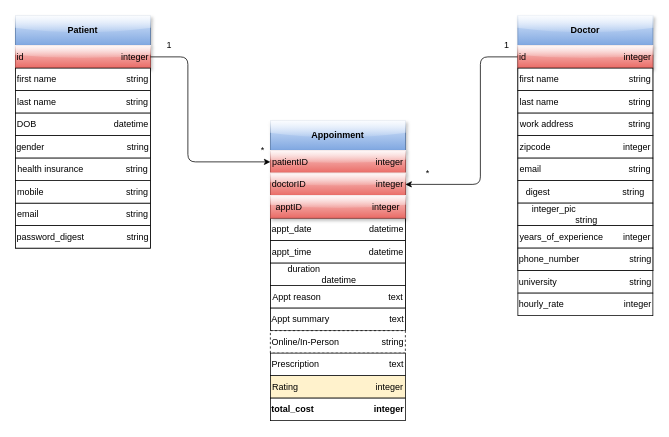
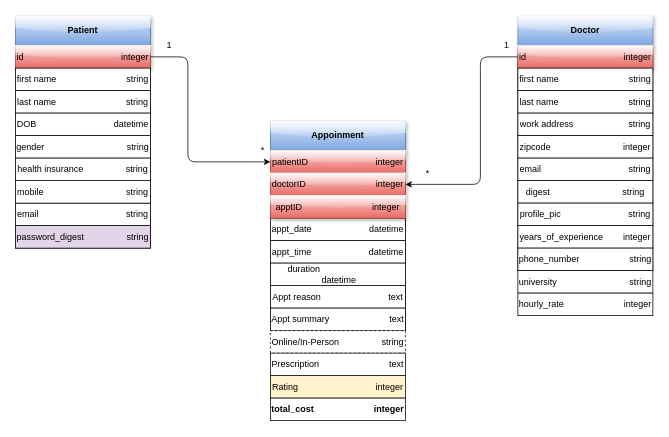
  <mxCell id="0" />
  <mxCell id="1" parent="0" />
  <mxCell id="2" value="" style="rounded=0;whiteSpace=wrap;html=1;" parent="1" vertex="1"><mxGeometry x="20" y="20" width="180" height="310" as="geometry" /></mxCell>
  <mxCell id="3" value="&lt;b&gt;Patient&lt;/b&gt;" style="rounded=0;whiteSpace=wrap;html=1;color;blue" parent="1" vertex="1"><mxGeometry x="20" y="20" width="180" height="40" as="geometry" /></mxCell>
  <mxCell id="4" value="id&amp;nbsp; &amp;nbsp; &amp;nbsp; &amp;nbsp; &amp;nbsp; &amp;nbsp; &amp;nbsp; &amp;nbsp; &amp;nbsp; &amp;nbsp; &amp;nbsp; &amp;nbsp; &amp;nbsp; &amp;nbsp; &amp;nbsp; &amp;nbsp; &amp;nbsp; &amp;nbsp; &amp;nbsp; &amp;nbsp;integer" style="rounded=0;whiteSpace=wrap;html=1;color;red" parent="1" vertex="1"><mxGeometry x="20" y="60" width="180" height="30" as="geometry" /></mxCell>
  <mxCell id="5" value="first name&amp;nbsp; &amp;nbsp; &amp;nbsp; &amp;nbsp; &amp;nbsp; &amp;nbsp; &amp;nbsp; &amp;nbsp; &amp;nbsp; &amp;nbsp; &amp;nbsp; &amp;nbsp; &amp;nbsp; &amp;nbsp; string" style="rounded=0;whiteSpace=wrap;html=1;" parent="1" vertex="1"><mxGeometry x="20" y="90" width="180" height="30" as="geometry" /></mxCell>
  <mxCell id="6" value="last name&amp;nbsp; &amp;nbsp; &amp;nbsp; &amp;nbsp; &amp;nbsp; &amp;nbsp; &amp;nbsp; &amp;nbsp; &amp;nbsp; &amp;nbsp; &amp;nbsp; &amp;nbsp; &amp;nbsp; &amp;nbsp; string" style="rounded=0;whiteSpace=wrap;html=1;" parent="1" vertex="1"><mxGeometry x="20" y="120" width="180" height="30" as="geometry" /></mxCell>
  <mxCell id="7" value="DOB&amp;nbsp; &amp;nbsp; &amp;nbsp; &amp;nbsp; &amp;nbsp; &amp;nbsp; &amp;nbsp; &amp;nbsp; &amp;nbsp; &amp;nbsp; &amp;nbsp; &amp;nbsp; &amp;nbsp; &amp;nbsp; &amp;nbsp; &amp;nbsp;datetime" style="rounded=0;whiteSpace=wrap;html=1;" parent="1" vertex="1"><mxGeometry x="20" y="150" width="180" height="30" as="geometry" /></mxCell>
  <mxCell id="8" value="email&amp;nbsp; &amp;nbsp; &amp;nbsp; &amp;nbsp; &amp;nbsp; &amp;nbsp; &amp;nbsp; &amp;nbsp; &amp;nbsp; &amp;nbsp; &amp;nbsp; &amp;nbsp; &amp;nbsp; &amp;nbsp; &amp;nbsp; &amp;nbsp; &amp;nbsp; &amp;nbsp;string" style="rounded=0;whiteSpace=wrap;html=1;" parent="1" vertex="1"><mxGeometry x="20" y="270" width="180" height="30" as="geometry" /></mxCell>
  <mxCell id="9" value="" style="rounded=0;whiteSpace=wrap;html=1;" parent="1" vertex="1"><mxGeometry x="360" y="160" width="180" height="280" as="geometry" /></mxCell>
  <mxCell id="10" value="&lt;b&gt;Appoinment&lt;/b&gt;" style="rounded=0;whiteSpace=wrap;html=1;color;blue" parent="1" vertex="1"><mxGeometry x="360" y="160" width="180" height="40" as="geometry" /></mxCell>
  <mxCell id="11" value="patientID&amp;nbsp; &amp;nbsp; &amp;nbsp; &amp;nbsp; &amp;nbsp; &amp;nbsp; &amp;nbsp; &amp;nbsp; &amp;nbsp; &amp;nbsp; &amp;nbsp; &amp;nbsp; &amp;nbsp; &amp;nbsp;integer" style="rounded=0;whiteSpace=wrap;html=1;color;red" parent="1" vertex="1"><mxGeometry x="360" y="200" width="180" height="30" as="geometry" /></mxCell>
  <mxCell id="12" value="doctorID&amp;nbsp; &amp;nbsp; &amp;nbsp; &amp;nbsp; &amp;nbsp; &amp;nbsp; &amp;nbsp; &amp;nbsp; &amp;nbsp; &amp;nbsp; &amp;nbsp; &amp;nbsp; &amp;nbsp; &amp;nbsp; integer" style="rounded=0;whiteSpace=wrap;html=1;color;red" parent="1" vertex="1"><mxGeometry x="360" y="230" width="180" height="30" as="geometry" /></mxCell>
  <mxCell id="13" value="appt_date&amp;nbsp; &amp;nbsp; &amp;nbsp; &amp;nbsp; &amp;nbsp; &amp;nbsp; &amp;nbsp; &amp;nbsp; &amp;nbsp; &amp;nbsp; &amp;nbsp; &amp;nbsp;datetime" style="rounded=0;whiteSpace=wrap;html=1;" parent="1" vertex="1"><mxGeometry x="360" y="290" width="180" height="30" as="geometry" /></mxCell>
  <mxCell id="14" value="appt_time&amp;nbsp; &amp;nbsp; &amp;nbsp; &amp;nbsp; &amp;nbsp; &amp;nbsp; &amp;nbsp; &amp;nbsp; &amp;nbsp; &amp;nbsp; &amp;nbsp; &amp;nbsp;datetime" style="rounded=0;whiteSpace=wrap;html=1;" parent="1" vertex="1"><mxGeometry x="360" y="320" width="180" height="30" as="geometry" /></mxCell>
  <mxCell id="15" value="Appt reason&amp;nbsp; &amp;nbsp; &amp;nbsp; &amp;nbsp; &amp;nbsp; &amp;nbsp; &amp;nbsp; &amp;nbsp; &amp;nbsp; &amp;nbsp; &amp;nbsp; &amp;nbsp; &amp;nbsp; &amp;nbsp;text" style="rounded=0;whiteSpace=wrap;html=1;" parent="1" vertex="1"><mxGeometry x="360" y="380" width="180" height="30" as="geometry" /></mxCell>
  <mxCell id="16" value="Appt summary&amp;nbsp; &amp;nbsp; &amp;nbsp; &amp;nbsp; &amp;nbsp; &amp;nbsp; &amp;nbsp; &amp;nbsp; &amp;nbsp; &amp;nbsp; &amp;nbsp; &amp;nbsp; text" style="rounded=0;whiteSpace=wrap;html=1;" parent="1" vertex="1"><mxGeometry x="360" y="410" width="180" height="30" as="geometry" /></mxCell>
  <mxCell id="17" value="Online/In-Person&amp;nbsp; &amp;nbsp; &amp;nbsp; &amp;nbsp; &amp;nbsp; &amp;nbsp; &amp;nbsp; &amp;nbsp; &amp;nbsp;string" style="rounded=0;whiteSpace=wrap;html=1;dashed=1;" parent="1" vertex="1"><mxGeometry x="360" y="440" width="180" height="30" as="geometry" /></mxCell>
  <mxCell id="18" value="&lt;b&gt;Doctor&lt;/b&gt;" style="rounded=0;whiteSpace=wrap;html=1;color;blue" parent="1" vertex="1"><mxGeometry x="690" y="20" width="180" height="40" as="geometry" /></mxCell>
  <mxCell id="19" value="" style="rounded=0;whiteSpace=wrap;html=1;" parent="1" vertex="1"><mxGeometry x="690" y="60" width="180" height="300" as="geometry" /></mxCell>
  <mxCell id="20" style="edgeStyle=none;html=1;exitX=0;exitY=0.5;exitDx=0;exitDy=0;entryX=1;entryY=0.5;entryDx=0;entryDy=0;" parent="1" source="21" target="12" edge="1"><mxGeometry relative="1" as="geometry"><Array as="points"><mxPoint x="640" y="75" /><mxPoint x="640" y="245" /></Array></mxGeometry></mxCell>
  <mxCell id="21" value="id&amp;nbsp; &amp;nbsp; &amp;nbsp; &amp;nbsp; &amp;nbsp; &amp;nbsp; &amp;nbsp; &amp;nbsp; &amp;nbsp; &amp;nbsp; &amp;nbsp; &amp;nbsp; &amp;nbsp; &amp;nbsp; &amp;nbsp; &amp;nbsp; &amp;nbsp; &amp;nbsp; &amp;nbsp; &amp;nbsp;integer" style="rounded=0;whiteSpace=wrap;html=1;color;red" parent="1" vertex="1"><mxGeometry x="690" y="60" width="180" height="30" as="geometry" /></mxCell>
  <mxCell id="22" value="first name&amp;nbsp; &amp;nbsp; &amp;nbsp; &amp;nbsp; &amp;nbsp; &amp;nbsp; &amp;nbsp; &amp;nbsp; &amp;nbsp; &amp;nbsp; &amp;nbsp; &amp;nbsp; &amp;nbsp; &amp;nbsp; string" style="rounded=0;whiteSpace=wrap;html=1;" parent="1" vertex="1"><mxGeometry x="690" y="90" width="180" height="30" as="geometry" /></mxCell>
  <mxCell id="23" value="last name&amp;nbsp; &amp;nbsp; &amp;nbsp; &amp;nbsp; &amp;nbsp; &amp;nbsp; &amp;nbsp; &amp;nbsp; &amp;nbsp; &amp;nbsp; &amp;nbsp; &amp;nbsp; &amp;nbsp; &amp;nbsp; string" style="rounded=0;whiteSpace=wrap;html=1;" parent="1" vertex="1"><mxGeometry x="690" y="120" width="180" height="30" as="geometry" /></mxCell>
  <mxCell id="24" value="work address&amp;nbsp; &amp;nbsp; &amp;nbsp; &amp;nbsp; &amp;nbsp; &amp;nbsp; &amp;nbsp; &amp;nbsp; &amp;nbsp; &amp;nbsp; &amp;nbsp; string" style="rounded=0;whiteSpace=wrap;html=1;" parent="1" vertex="1"><mxGeometry x="690" y="150" width="180" height="30" as="geometry" /></mxCell>
  <mxCell id="25" value="zipcode&amp;nbsp; &amp;nbsp; &amp;nbsp; &amp;nbsp; &amp;nbsp; &amp;nbsp; &amp;nbsp; &amp;nbsp; &amp;nbsp; &amp;nbsp; &amp;nbsp; &amp;nbsp; &amp;nbsp; &amp;nbsp; &amp;nbsp;integer" style="rounded=0;whiteSpace=wrap;html=1;" parent="1" vertex="1"><mxGeometry x="690" y="180" width="180" height="30" as="geometry" /></mxCell>
  <mxCell id="26" value="email&amp;nbsp; &amp;nbsp; &amp;nbsp; &amp;nbsp; &amp;nbsp; &amp;nbsp; &amp;nbsp; &amp;nbsp; &amp;nbsp; &amp;nbsp; &amp;nbsp; &amp;nbsp; &amp;nbsp; &amp;nbsp; &amp;nbsp; &amp;nbsp; &amp;nbsp; &amp;nbsp;string" style="rounded=0;whiteSpace=wrap;html=1;" parent="1" vertex="1"><mxGeometry x="690" y="210" width="180" height="30" as="geometry" /></mxCell>
  <mxCell id="27" value="digest&amp;nbsp; &amp;nbsp; &amp;nbsp; &amp;nbsp; &amp;nbsp; &amp;nbsp; &amp;nbsp; &amp;nbsp; &amp;nbsp; &amp;nbsp; &amp;nbsp; &amp;nbsp; &amp;nbsp; &amp;nbsp; &amp;nbsp;string" style="rounded=0;whiteSpace=wrap;html=1;" parent="1" vertex="1"><mxGeometry x="690" y="240" width="180" height="30" as="geometry" /></mxCell>
- <mxCell id="28" value="integer_pic&amp;nbsp; &amp;nbsp; &amp;nbsp; &amp;nbsp; &amp;nbsp; &amp;nbsp; &amp;nbsp; &amp;nbsp; &amp;nbsp; &amp;nbsp; &amp;nbsp; &amp;nbsp; &amp;nbsp; &amp;nbsp;string" style="rounded=0;whiteSpace=wrap;html=1;" parent="1" vertex="1"><mxGeometry x="690" y="270" width="180" height="30" as="geometry" /></mxCell>
+ <mxCell id="28" value="profile_pic&amp;nbsp; &amp;nbsp; &amp;nbsp; &amp;nbsp; &amp;nbsp; &amp;nbsp; &amp;nbsp; &amp;nbsp; &amp;nbsp; &amp;nbsp; &amp;nbsp; &amp;nbsp; &amp;nbsp; &amp;nbsp;string" style="rounded=0;whiteSpace=wrap;html=1;" parent="1" vertex="1"><mxGeometry x="690" y="270" width="180" height="30" as="geometry" /></mxCell>
  <mxCell id="29" value="years_of_experience&amp;nbsp; &amp;nbsp; &amp;nbsp; &amp;nbsp; integer" style="rounded=0;whiteSpace=wrap;html=1;" parent="1" vertex="1"><mxGeometry x="690" y="300" width="180" height="30" as="geometry" /></mxCell>
  <mxCell id="30" value="" style="rounded=0;whiteSpace=wrap;html=1;" parent="1" vertex="1"><mxGeometry x="360" y="500" width="180" as="geometry" /></mxCell>
  <mxCell id="31" value="Rating&amp;nbsp; &amp;nbsp; &amp;nbsp; &amp;nbsp; &amp;nbsp; &amp;nbsp; &amp;nbsp; &amp;nbsp; &amp;nbsp; &amp;nbsp; &amp;nbsp; &amp;nbsp; &amp;nbsp; &amp;nbsp; &amp;nbsp; &amp;nbsp;integer" style="rounded=0;whiteSpace=wrap;html=1;fillColor=#fff2cc;" parent="1" vertex="1"><mxGeometry x="360" y="500" width="180" height="30" as="geometry" /></mxCell>
  <mxCell id="32" value="Prescription&amp;nbsp; &amp;nbsp; &amp;nbsp; &amp;nbsp; &amp;nbsp; &amp;nbsp; &amp;nbsp; &amp;nbsp; &amp;nbsp; &amp;nbsp; &amp;nbsp; &amp;nbsp; &amp;nbsp; &amp;nbsp; text" style="rounded=0;whiteSpace=wrap;html=1;" parent="1" vertex="1"><mxGeometry x="360" y="470" width="180" height="30" as="geometry" /></mxCell>
  <mxCell id="33" value="mobile&amp;nbsp; &amp;nbsp; &amp;nbsp; &amp;nbsp; &amp;nbsp; &amp;nbsp; &amp;nbsp; &amp;nbsp; &amp;nbsp; &amp;nbsp; &amp;nbsp; &amp;nbsp; &amp;nbsp; &amp;nbsp; &amp;nbsp; &amp;nbsp; &amp;nbsp;string" style="rounded=0;whiteSpace=wrap;html=1;" parent="1" vertex="1"><mxGeometry x="20" y="240" width="180" height="30" as="geometry" /></mxCell>
  <mxCell id="34" value="phone_number&amp;nbsp; &amp;nbsp; &amp;nbsp; &amp;nbsp; &amp;nbsp; &amp;nbsp; &amp;nbsp; &amp;nbsp; &amp;nbsp; &amp;nbsp; string" style="rounded=0;whiteSpace=wrap;html=1;" parent="1" vertex="1"><mxGeometry x="690" y="330" width="180" height="30" as="geometry" /></mxCell>
  <mxCell id="35" value="" style="edgeStyle=elbowEdgeStyle;elbow=horizontal;endArrow=classic;html=1;exitX=1;exitY=0.5;exitDx=0;exitDy=0;entryX=0;entryY=0.5;entryDx=0;entryDy=0;" parent="1" source="4" target="11" edge="1"><mxGeometry width="50" height="50" relative="1" as="geometry"><mxPoint x="240" y="150" as="sourcePoint" /><mxPoint x="290" y="100" as="targetPoint" /><Array as="points"><mxPoint x="250" y="210" /></Array></mxGeometry></mxCell>
- <mxCell id="36" value="password_digest&amp;nbsp; &amp;nbsp; &amp;nbsp; &amp;nbsp; &amp;nbsp; &amp;nbsp; &amp;nbsp; &amp;nbsp; &amp;nbsp;string" style="rounded=0;whiteSpace=wrap;html=1;" parent="1" vertex="1"><mxGeometry x="20" y="300" width="180" height="30" as="geometry" /></mxCell>
+ <mxCell id="36" value="password_digest&amp;nbsp; &amp;nbsp; &amp;nbsp; &amp;nbsp; &amp;nbsp; &amp;nbsp; &amp;nbsp; &amp;nbsp; &amp;nbsp;string" style="rounded=0;whiteSpace=wrap;html=1;fillColor=#e1d5e7;" parent="1" vertex="1"><mxGeometry x="20" y="300" width="180" height="30" as="geometry" /></mxCell>
  <mxCell id="37" value="*" style="text;html=1;strokeColor=none;fillColor=none;align=center;verticalAlign=middle;whiteSpace=wrap;rounded=0;" parent="1" vertex="1"><mxGeometry x="320" y="185" width="60" height="30" as="geometry" /></mxCell>
  <mxCell id="38" value="*" style="text;html=1;strokeColor=none;fillColor=none;align=center;verticalAlign=middle;whiteSpace=wrap;rounded=0;" parent="1" vertex="1"><mxGeometry x="540" y="215" width="60" height="30" as="geometry" /></mxCell>
  <mxCell id="39" value="gender&amp;nbsp; &amp;nbsp; &amp;nbsp; &amp;nbsp; &amp;nbsp; &amp;nbsp; &amp;nbsp; &amp;nbsp; &amp;nbsp; &amp;nbsp; &amp;nbsp; &amp;nbsp; &amp;nbsp; &amp;nbsp; &amp;nbsp; &amp;nbsp; &amp;nbsp;string" style="rounded=0;whiteSpace=wrap;html=1;" parent="1" vertex="1"><mxGeometry x="20" y="180" width="180" height="30" as="geometry" /></mxCell>
  <mxCell id="40" value="university&amp;nbsp; &amp;nbsp; &amp;nbsp; &amp;nbsp; &amp;nbsp; &amp;nbsp; &amp;nbsp; &amp;nbsp; &amp;nbsp; &amp;nbsp; &amp;nbsp; &amp;nbsp; &amp;nbsp; &amp;nbsp; &amp;nbsp;string" style="rounded=0;whiteSpace=wrap;html=1;" parent="1" vertex="1"><mxGeometry x="690" y="360" width="180" height="30" as="geometry" /></mxCell>
  <mxCell id="41" value="health insurance&amp;nbsp; &amp;nbsp; &amp;nbsp; &amp;nbsp; &amp;nbsp; &amp;nbsp; &amp;nbsp; &amp;nbsp; &amp;nbsp;string" style="rounded=0;whiteSpace=wrap;html=1;" parent="1" vertex="1"><mxGeometry x="20" y="210" width="180" height="30" as="geometry" /></mxCell>
  <mxCell id="42" value="&lt;b&gt;total_cost&amp;nbsp; &amp;nbsp; &amp;nbsp; &amp;nbsp; &amp;nbsp; &amp;nbsp; &amp;nbsp; &amp;nbsp; &amp;nbsp; &amp;nbsp; &amp;nbsp; &amp;nbsp; integer&lt;/b&gt;" style="rounded=0;whiteSpace=wrap;html=1;" parent="1" vertex="1"><mxGeometry x="360" y="530" width="180" height="30" as="geometry" /></mxCell>
  <mxCell id="43" value="hourly_rate&amp;nbsp; &amp;nbsp; &amp;nbsp; &amp;nbsp; &amp;nbsp; &amp;nbsp; &amp;nbsp; &amp;nbsp; &amp;nbsp; &amp;nbsp; &amp;nbsp; &amp;nbsp; integer" style="rounded=0;whiteSpace=wrap;html=1;" parent="1" vertex="1"><mxGeometry x="690" y="390" width="180" height="30" as="geometry" /></mxCell>
  <mxCell id="44" value="apptID&amp;nbsp; &amp;nbsp; &amp;nbsp; &amp;nbsp; &amp;nbsp; &amp;nbsp; &amp;nbsp; &amp;nbsp; &amp;nbsp; &amp;nbsp; &amp;nbsp; &amp;nbsp; &amp;nbsp; &amp;nbsp; integer" style="rounded=0;whiteSpace=wrap;html=1;color;red" parent="1" vertex="1"><mxGeometry x="360" y="260" width="180" height="30" as="geometry" /></mxCell>
  <mxCell id="45" value="duration&amp;nbsp; &amp;nbsp; &amp;nbsp; &amp;nbsp; &amp;nbsp; &amp;nbsp; &amp;nbsp; &amp;nbsp; &amp;nbsp; &amp;nbsp; &amp;nbsp; &amp;nbsp; &amp;nbsp; &amp;nbsp; &amp;nbsp;datetime" style="rounded=0;whiteSpace=wrap;html=1;" parent="1" vertex="1"><mxGeometry x="360" y="350" width="180" height="30" as="geometry" /></mxCell>
  <mxCell id="46" value="1" style="text;html=1;align=center;verticalAlign=middle;resizable=0;points=[];autosize=1;strokeColor=none;fillColor=none;" vertex="1" parent="1"><mxGeometry x="665" y="50" width="20" height="20" as="geometry" /></mxCell>
  <mxCell id="47" value="1" style="text;html=1;align=center;verticalAlign=middle;resizable=0;points=[];autosize=1;strokeColor=none;fillColor=none;" vertex="1" parent="1"><mxGeometry x="215" y="50" width="20" height="20" as="geometry" /></mxCell>
